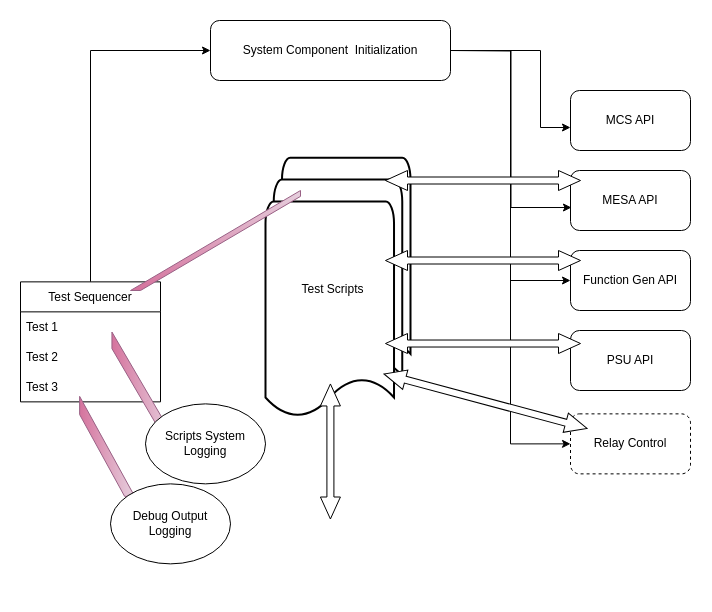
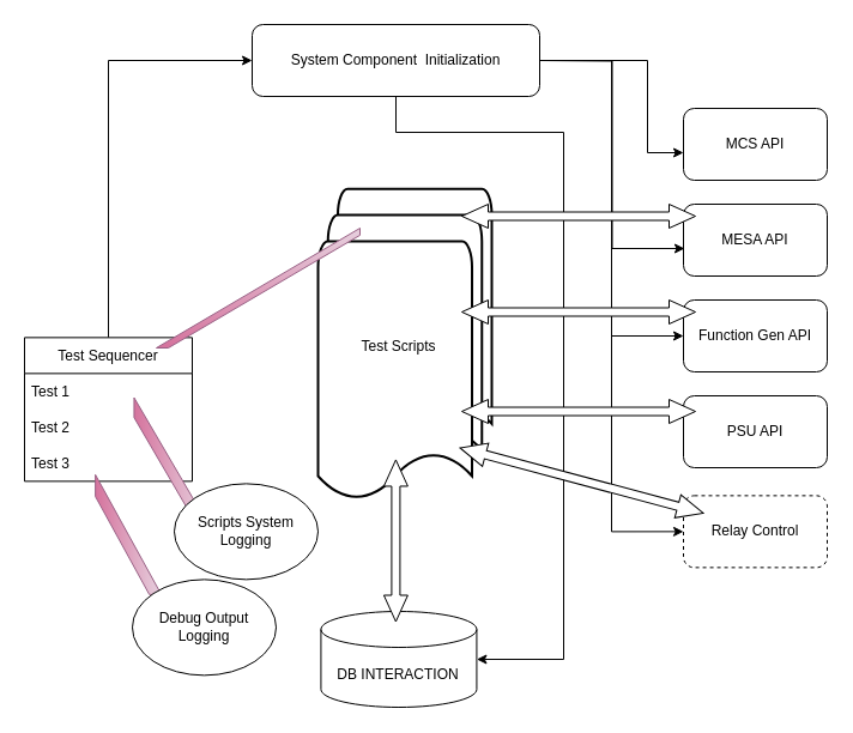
  <mxCell id="0" />
  <mxCell id="1" parent="0" />
+ <mxCell id="2" value="DB INTERACTION" style="shape=cylinder3;whiteSpace=wrap;html=1;boundedLbl=1;backgroundOutline=1;size=15;" vertex="1" parent="1"><mxGeometry x="267.43" y="510" width="130" height="80" as="geometry" /></mxCell>
  <mxCell id="3" value="MCS API" style="rounded=1;whiteSpace=wrap;html=1;" vertex="1" parent="1"><mxGeometry x="570" y="90" width="120" height="60" as="geometry" /></mxCell>
  <mxCell id="4" value="MESA API" style="rounded=1;whiteSpace=wrap;html=1;" vertex="1" parent="1"><mxGeometry x="570" y="170" width="120" height="60" as="geometry" /></mxCell>
  <mxCell id="5" value="Function Gen API" style="rounded=1;whiteSpace=wrap;html=1;" vertex="1" parent="1"><mxGeometry x="570" y="250" width="120" height="60" as="geometry" /></mxCell>
  <mxCell id="6" value="PSU API" style="rounded=1;whiteSpace=wrap;html=1;" vertex="1" parent="1"><mxGeometry x="570" y="330" width="120" height="60" as="geometry" /></mxCell>
  <mxCell id="7" style="edgeStyle=orthogonalEdgeStyle;rounded=0;orthogonalLoop=1;jettySize=auto;html=1;entryX=0;entryY=0.5;entryDx=0;entryDy=0;exitX=0.5;exitY=0;exitDx=0;exitDy=0;" edge="1" parent="1" source="8" target="22"><mxGeometry relative="1" as="geometry" /></mxCell>
  <mxCell id="8" value="Test Sequencer" style="swimlane;fontStyle=0;childLayout=stackLayout;horizontal=1;startSize=30;horizontalStack=0;resizeParent=1;resizeParentMax=0;resizeLast=0;collapsible=1;marginBottom=0;" vertex="1" parent="1"><mxGeometry x="20" y="281.36" width="140" height="120" as="geometry" /></mxCell>
  <mxCell id="9" value="Test 1" style="text;strokeColor=none;fillColor=none;align=left;verticalAlign=middle;spacingLeft=4;spacingRight=4;overflow=hidden;points=[[0,0.5],[1,0.5]];portConstraint=eastwest;rotatable=0;" vertex="1" parent="8"><mxGeometry y="30" width="140" height="30" as="geometry" /></mxCell>
  <mxCell id="10" value="Test 2" style="text;strokeColor=none;fillColor=none;align=left;verticalAlign=middle;spacingLeft=4;spacingRight=4;overflow=hidden;points=[[0,0.5],[1,0.5]];portConstraint=eastwest;rotatable=0;" vertex="1" parent="8"><mxGeometry y="60" width="140" height="30" as="geometry" /></mxCell>
  <mxCell id="11" value="Test 3" style="text;strokeColor=none;fillColor=none;align=left;verticalAlign=middle;spacingLeft=4;spacingRight=4;overflow=hidden;points=[[0,0.5],[1,0.5]];portConstraint=eastwest;rotatable=0;" vertex="1" parent="8"><mxGeometry y="90" width="140" height="30" as="geometry" /></mxCell>
  <mxCell id="12" value="Test Scripts&amp;nbsp; &amp;nbsp;" style="strokeWidth=2;html=1;shape=mxgraph.flowchart.multi-document;whiteSpace=wrap;" vertex="1" parent="1"><mxGeometry x="265" y="157.32" width="145" height="262.68" as="geometry" /></mxCell>
  <mxCell id="13" value="" style="verticalLabelPosition=bottom;verticalAlign=top;html=1;shape=mxgraph.basic.diag_stripe;dx=10;gradientColor=#d5739d;fillColor=#e6d0de;strokeColor=#996185;" vertex="1" parent="1"><mxGeometry x="130" y="190" width="170" height="100" as="geometry" /></mxCell>
  <mxCell id="14" value="" style="verticalLabelPosition=bottom;verticalAlign=top;html=1;shape=mxgraph.basic.diag_stripe;dx=10;rotation=90;gradientColor=#d5739d;fillColor=#e6d0de;strokeColor=#996185;" vertex="1" parent="1"><mxGeometry x="90" y="353.02" width="103.26" height="60.35" as="geometry" /></mxCell>
  <mxCell id="15" value="Scripts System Logging" style="ellipse;whiteSpace=wrap;html=1;" vertex="1" parent="1"><mxGeometry x="145" y="403.37" width="120" height="80" as="geometry" /></mxCell>
  <mxCell id="16" value="Relay Control" style="rounded=1;whiteSpace=wrap;html=1;dashed=1;" vertex="1" parent="1"><mxGeometry x="570" y="413.37" width="120" height="60" as="geometry" /></mxCell>
  <mxCell id="17" style="edgeStyle=orthogonalEdgeStyle;rounded=0;orthogonalLoop=1;jettySize=auto;html=1;" edge="1" parent="1" source="22"><mxGeometry relative="1" as="geometry"><mxPoint x="570" y="127" as="targetPoint" /><Array as="points"><mxPoint x="540" y="50" /><mxPoint x="540" y="127" /></Array></mxGeometry></mxCell>
  <mxCell id="18" style="edgeStyle=orthogonalEdgeStyle;rounded=0;orthogonalLoop=1;jettySize=auto;html=1;entryX=0.008;entryY=0.617;entryDx=0;entryDy=0;entryPerimeter=0;" edge="1" parent="1" target="4"><mxGeometry relative="1" as="geometry"><mxPoint x="520" y="210" as="targetPoint" /><mxPoint x="450" y="50" as="sourcePoint" /></mxGeometry></mxCell>
  <mxCell id="19" style="edgeStyle=orthogonalEdgeStyle;rounded=0;orthogonalLoop=1;jettySize=auto;html=1;entryX=0;entryY=0.5;entryDx=0;entryDy=0;" edge="1" parent="1" source="22" target="5"><mxGeometry relative="1" as="geometry" /></mxCell>
  <mxCell id="20" style="edgeStyle=orthogonalEdgeStyle;rounded=0;orthogonalLoop=1;jettySize=auto;html=1;entryX=0;entryY=0.5;entryDx=0;entryDy=0;" edge="1" parent="1" source="22" target="16"><mxGeometry relative="1" as="geometry" /></mxCell>
+ <mxCell id="21" style="edgeStyle=orthogonalEdgeStyle;rounded=0;orthogonalLoop=1;jettySize=auto;html=1;entryX=1;entryY=0.5;entryDx=0;entryDy=0;entryPerimeter=0;" edge="1" parent="1" source="22" target="2"><mxGeometry relative="1" as="geometry"><Array as="points"><mxPoint x="330" y="110" /><mxPoint x="470" y="110" /><mxPoint x="470" y="550" /></Array></mxGeometry></mxCell>
  <mxCell id="22" value="System Component&amp;nbsp; Initialization" style="rounded=1;whiteSpace=wrap;html=1;" vertex="1" parent="1"><mxGeometry x="210" y="20" width="240" height="60" as="geometry" /></mxCell>
  <mxCell id="23" value="" style="verticalLabelPosition=bottom;verticalAlign=top;html=1;shape=mxgraph.basic.diag_stripe;dx=10;rotation=90;gradientColor=#d5739d;fillColor=#e6d0de;strokeColor=#996185;" vertex="1" parent="1"><mxGeometry x="56.63" y="418.37" width="100" height="55" as="geometry" /></mxCell>
  <mxCell id="24" value="Debug Output Logging" style="ellipse;whiteSpace=wrap;html=1;" vertex="1" parent="1"><mxGeometry x="110" y="483.37" width="120" height="80" as="geometry" /></mxCell>
  <mxCell id="25" value="" style="html=1;shadow=0;dashed=0;align=center;verticalAlign=middle;shape=mxgraph.arrows2.twoWayArrow;dy=0.65;dx=22;" vertex="1" parent="1"><mxGeometry x="385" y="170" width="195" height="20" as="geometry" /></mxCell>
  <mxCell id="26" value="" style="html=1;shadow=0;dashed=0;align=center;verticalAlign=middle;shape=mxgraph.arrows2.twoWayArrow;dy=0.65;dx=22;" vertex="1" parent="1"><mxGeometry x="385" y="250" width="195" height="20" as="geometry" /></mxCell>
  <mxCell id="27" value="" style="html=1;shadow=0;dashed=0;align=center;verticalAlign=middle;shape=mxgraph.arrows2.twoWayArrow;dy=0.65;dx=22;" vertex="1" parent="1"><mxGeometry x="385" y="333.02" width="195" height="20" as="geometry" /></mxCell>
  <mxCell id="28" value="" style="html=1;shadow=0;dashed=0;align=center;verticalAlign=middle;shape=mxgraph.arrows2.twoWayArrow;dy=0.65;dx=22;rotation=15;" vertex="1" parent="1"><mxGeometry x="379.91" y="390.68" width="210.21" height="20" as="geometry" /></mxCell>
  <mxCell id="29" value="" style="html=1;shadow=0;dashed=0;align=center;verticalAlign=middle;shape=mxgraph.arrows2.twoWayArrow;dy=0.65;dx=22;rotation=90;" vertex="1" parent="1"><mxGeometry x="262.39" y="440.98" width="135.04" height="20" as="geometry" /></mxCell>
